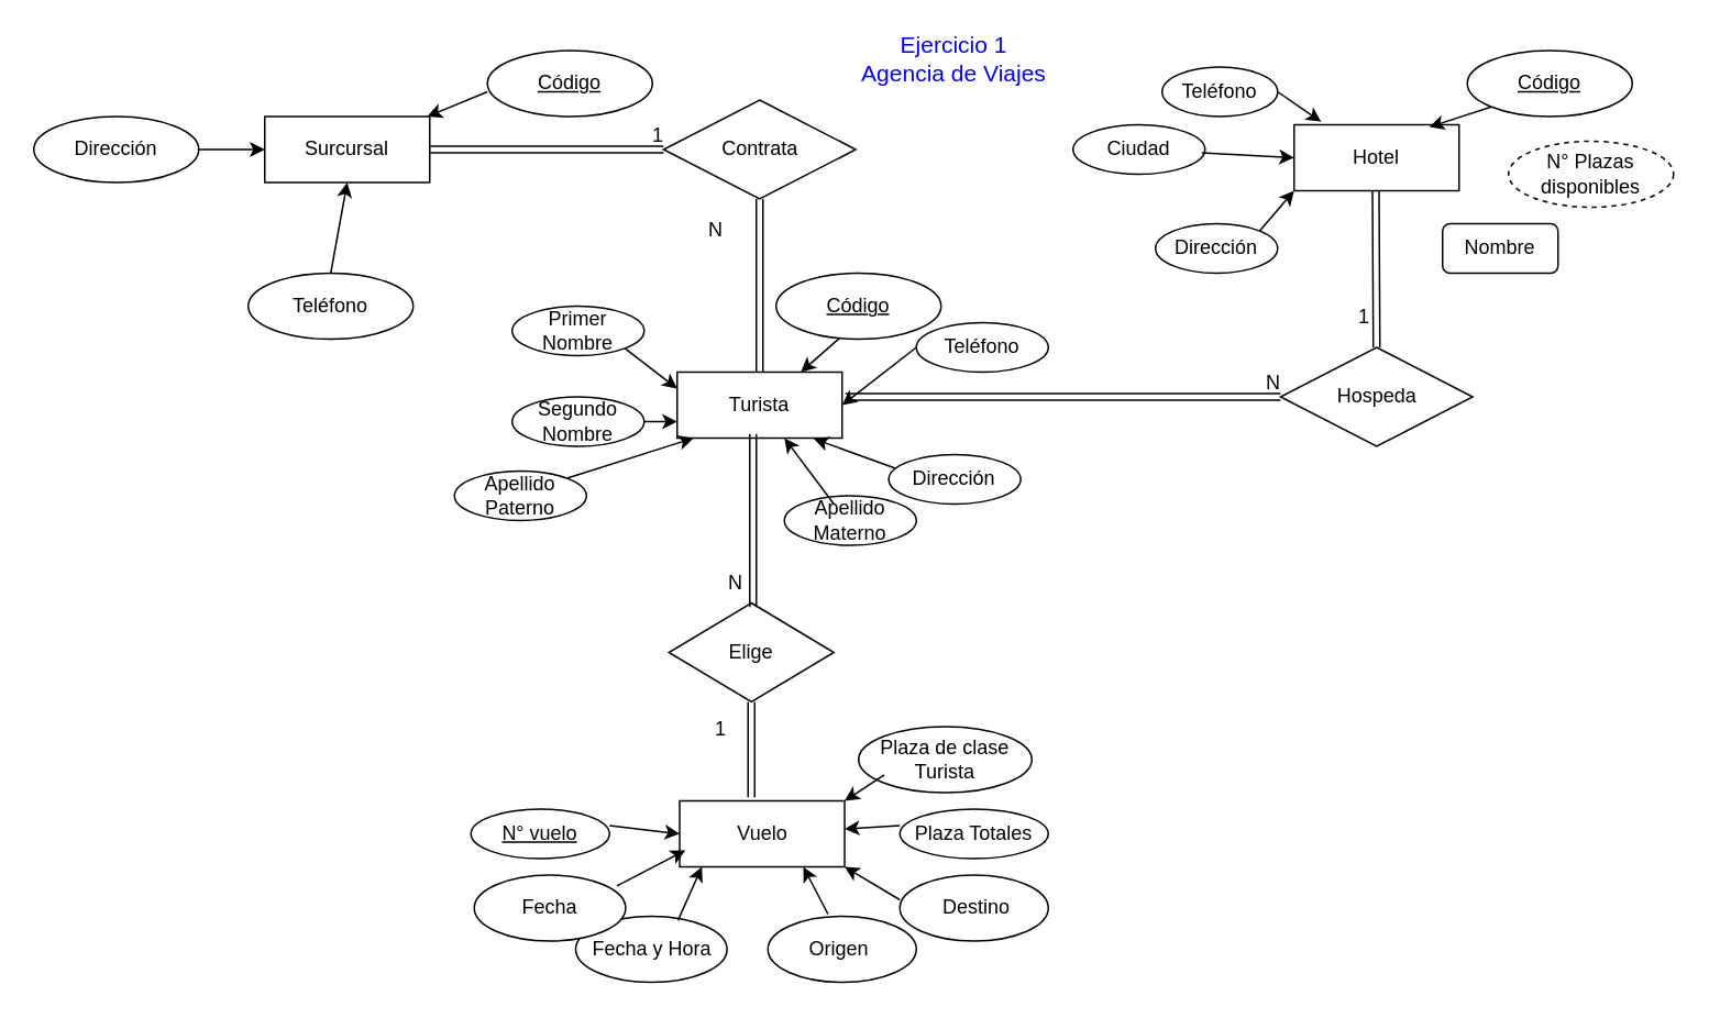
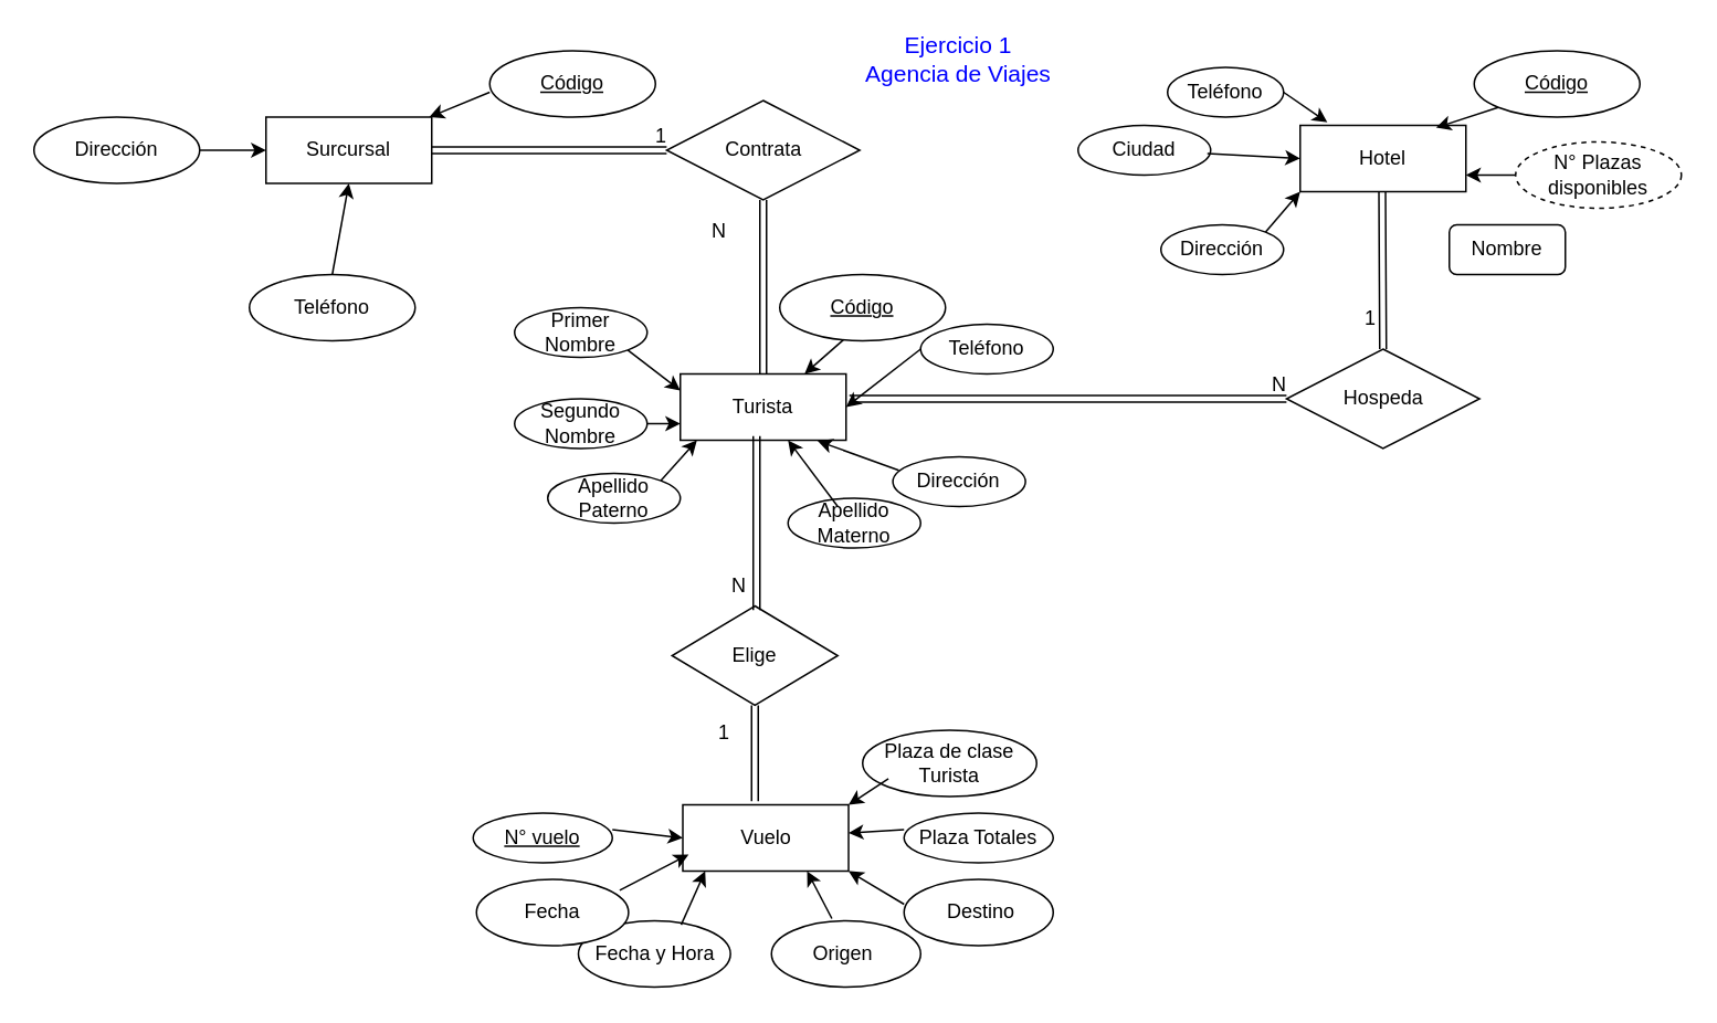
  <mxCell id="0" />
  <mxCell id="1" parent="0" />
  <mxCell id="2" value="Surcursal" style="whiteSpace=wrap;html=1;align=center;" parent="1" vertex="1"><mxGeometry x="160" y="70" width="100" height="40" as="geometry" /></mxCell>
  <mxCell id="3" value="Hotel" style="whiteSpace=wrap;html=1;align=center;" parent="1" vertex="1"><mxGeometry x="784" y="75" width="100" height="40" as="geometry" /></mxCell>
  <mxCell id="4" value="Vuelo" style="whiteSpace=wrap;html=1;align=center;" parent="1" vertex="1"><mxGeometry x="411.5" y="485" width="100" height="40" as="geometry" /></mxCell>
  <mxCell id="5" value="Dirección" style="ellipse;whiteSpace=wrap;html=1;align=center;" parent="1" vertex="1"><mxGeometry y="70" width="100" height="40" as="geometry" x="20" /></mxCell>
  <mxCell id="6" value="" style="endArrow=classic;html=1;rounded=0;exitX=0;exitY=0.5;exitDx=0;exitDy=0;" parent="1" target="2" edge="1"><mxGeometry width="50" height="50" relative="1" as="geometry"><mxPoint x="295" y="55" as="sourcePoint" /><mxPoint x="300" y="92.2" as="targetPoint" /><Array as="points" /></mxGeometry></mxCell>
  <mxCell id="7" value="" style="endArrow=classic;html=1;rounded=0;entryX=0;entryY=0.5;entryDx=0;entryDy=0;" parent="1" target="2" edge="1"><mxGeometry width="50" height="50" relative="1" as="geometry"><mxPoint x="120" y="90" as="sourcePoint" /><mxPoint x="190" y="140" as="targetPoint" /></mxGeometry></mxCell>
  <mxCell id="8" value="Contrata" style="shape=rhombus;perimeter=rhombusPerimeter;whiteSpace=wrap;html=1;align=center;" parent="1" vertex="1"><mxGeometry x="401.75" y="60" width="116.5" height="60" as="geometry" /></mxCell>
  <mxCell id="9" value="Dirección" style="ellipse;whiteSpace=wrap;html=1;align=center;" parent="1" vertex="1"><mxGeometry x="700" y="135" width="74" height="30" as="geometry" /></mxCell>
  <mxCell id="10" value="Teléfono" style="ellipse;whiteSpace=wrap;html=1;align=center;" parent="1" vertex="1"><mxGeometry x="704" y="40" width="70" height="30" as="geometry" /></mxCell>
  <mxCell id="11" value="Nombre" style="whiteSpace=wrap;html=1;align=center;rounded=1;" parent="1" vertex="1"><mxGeometry x="874" y="135" width="70" height="30" as="geometry" /></mxCell>
  <mxCell id="12" value="" style="endArrow=classic;html=1;rounded=0;exitX=1;exitY=0;exitDx=0;exitDy=0;entryX=0;entryY=1;entryDx=0;entryDy=0;" parent="1" source="9" target="3" edge="1"><mxGeometry width="50" height="50" relative="1" as="geometry"><mxPoint x="694" y="145" as="sourcePoint" /><mxPoint x="744" y="95" as="targetPoint" /></mxGeometry></mxCell>
  <mxCell id="13" value="" style="endArrow=classic;html=1;rounded=0;exitX=1;exitY=0.5;exitDx=0;exitDy=0;entryX=0.164;entryY=-0.045;entryDx=0;entryDy=0;entryPerimeter=0;" parent="1" source="10" target="3" edge="1"><mxGeometry width="50" height="50" relative="1" as="geometry"><mxPoint x="773.995" y="124.998" as="sourcePoint" /><mxPoint x="774" y="115" as="targetPoint" /></mxGeometry></mxCell>
  <mxCell id="14" value="Elige" style="shape=rhombus;perimeter=rhombusPerimeter;whiteSpace=wrap;html=1;align=center;" parent="1" vertex="1"><mxGeometry x="405" y="365" width="100" height="60" as="geometry" /></mxCell>
  <mxCell id="15" value="Fecha y Hora" style="ellipse;whiteSpace=wrap;html=1;align=center;" parent="1" vertex="1"><mxGeometry x="348.5" y="555" width="91.75" height="40" as="geometry" /></mxCell>
  <mxCell id="16" value="Origen&amp;nbsp;" style="ellipse;whiteSpace=wrap;html=1;align=center;" parent="1" vertex="1"><mxGeometry x="465" y="555" width="90" height="40" as="geometry" /></mxCell>
  <mxCell id="17" value="Plaza Totales" style="ellipse;whiteSpace=wrap;html=1;align=center;" parent="1" vertex="1"><mxGeometry x="545" y="490" width="90" height="30" as="geometry" /></mxCell>
  <mxCell id="18" value="" style="endArrow=classic;html=1;rounded=0;entryX=0;entryY=0.5;entryDx=0;entryDy=0;exitX=1;exitY=0.5;exitDx=0;exitDy=0;" parent="1" target="4" edge="1"><mxGeometry width="50" height="50" relative="1" as="geometry"><mxPoint x="369" y="500" as="sourcePoint" /><mxPoint x="418.5" y="385" as="targetPoint" /></mxGeometry></mxCell>
  <mxCell id="19" value="" style="endArrow=classic;html=1;rounded=0;exitX=0.676;exitY=0.06;exitDx=0;exitDy=0;exitPerimeter=0;" parent="1" source="15" edge="1"><mxGeometry width="50" height="50" relative="1" as="geometry"><mxPoint x="418.5" y="505" as="sourcePoint" /><mxPoint x="425" y="525" as="targetPoint" /></mxGeometry></mxCell>
  <mxCell id="20" value="" style="endArrow=classic;html=1;rounded=0;exitX=0.405;exitY=-0.033;exitDx=0;exitDy=0;entryX=0.75;entryY=1;entryDx=0;entryDy=0;exitPerimeter=0;" parent="1" source="16" target="4" edge="1"><mxGeometry width="50" height="50" relative="1" as="geometry"><mxPoint x="484.5" y="495" as="sourcePoint" /><mxPoint x="485" y="475" as="targetPoint" /></mxGeometry></mxCell>
  <mxCell id="21" value="" style="endArrow=classic;html=1;rounded=0;exitX=0;exitY=0.5;exitDx=0;exitDy=0;" parent="1" target="4" edge="1"><mxGeometry width="50" height="50" relative="1" as="geometry"><mxPoint x="545" y="500" as="sourcePoint" /><mxPoint x="615" y="455" as="targetPoint" /></mxGeometry></mxCell>
  <mxCell id="22" value="Teléfono" style="ellipse;whiteSpace=wrap;html=1;align=center;" parent="1" vertex="1"><mxGeometry x="150" y="165" width="100" height="40" as="geometry" /></mxCell>
  <mxCell id="23" value="" style="endArrow=classic;html=1;rounded=0;exitX=0.5;exitY=0;exitDx=0;exitDy=0;entryX=0.5;entryY=1;entryDx=0;entryDy=0;" parent="1" source="22" target="2" edge="1"><mxGeometry width="50" height="50" relative="1" as="geometry"><mxPoint x="210" y="190" as="sourcePoint" /><mxPoint x="230" y="110" as="targetPoint" /></mxGeometry></mxCell>
  <mxCell id="24" value="Ciudad" style="ellipse;whiteSpace=wrap;html=1;align=center;" parent="1" vertex="1"><mxGeometry x="650" y="75" width="80" height="30" as="geometry" /></mxCell>
  <mxCell id="25" style="edgeStyle=orthogonalEdgeStyle;rounded=0;orthogonalLoop=1;jettySize=auto;html=1;exitX=0.5;exitY=1;exitDx=0;exitDy=0;" parent="1" edge="1"><mxGeometry relative="1" as="geometry"><mxPoint x="919" y="60" as="sourcePoint" /><mxPoint x="919" y="60" as="targetPoint" /></mxGeometry></mxCell>
  <mxCell id="26" value="" style="endArrow=classic;html=1;rounded=0;entryX=0;entryY=0.5;entryDx=0;entryDy=0;" parent="1" target="3" edge="1"><mxGeometry width="50" height="50" relative="1" as="geometry"><mxPoint x="728" y="92" as="sourcePoint" /><mxPoint x="754" y="125" as="targetPoint" /></mxGeometry></mxCell>
  <mxCell id="27" value="" style="endArrow=classic;html=1;rounded=0;entryX=0.82;entryY=0.035;entryDx=0;entryDy=0;entryPerimeter=0;" parent="1" target="3" edge="1"><mxGeometry width="50" height="50" relative="1" as="geometry"><mxPoint x="904" y="64" as="sourcePoint" /><mxPoint x="854" y="115" as="targetPoint" /></mxGeometry></mxCell>
  <mxCell id="28" value="Plaza de clase Turista" style="ellipse;whiteSpace=wrap;html=1;align=center;" parent="1" vertex="1"><mxGeometry x="520" y="440" width="105" height="40" as="geometry" /></mxCell>
  <mxCell id="29" value="" style="endArrow=classic;html=1;rounded=0;exitX=0;exitY=1;exitDx=0;exitDy=0;entryX=1;entryY=0;entryDx=0;entryDy=0;" parent="1" target="4" edge="1"><mxGeometry width="50" height="50" relative="1" as="geometry"><mxPoint x="535.555" y="469.21" as="sourcePoint" /><mxPoint x="483.25" y="527.632" as="targetPoint" /></mxGeometry></mxCell>
  <mxCell id="30" value="" style="shape=link;html=1;rounded=0;exitX=0.5;exitY=1;exitDx=0;exitDy=0;" parent="1" source="8" target="48" edge="1"><mxGeometry relative="1" as="geometry"><mxPoint x="450" y="140" as="sourcePoint" /><mxPoint x="469" y="300" as="targetPoint" /></mxGeometry></mxCell>
  <mxCell id="31" value="N" style="resizable=0;html=1;align=right;verticalAlign=bottom;" parent="30" connectable="0" vertex="1"><mxGeometry x="1" relative="1" as="geometry"><mxPoint x="-22" y="-78" as="offset" /></mxGeometry></mxCell>
  <mxCell id="32" value="" style="shape=link;html=1;rounded=0;entryX=0;entryY=0.5;entryDx=0;entryDy=0;exitX=1;exitY=0.5;exitDx=0;exitDy=0;" parent="1" source="2" target="8" edge="1"><mxGeometry relative="1" as="geometry"><mxPoint x="270" y="90" as="sourcePoint" /><mxPoint x="430" y="90" as="targetPoint" /></mxGeometry></mxCell>
  <mxCell id="33" value="1" style="resizable=0;html=1;align=right;verticalAlign=bottom;" parent="32" connectable="0" vertex="1"><mxGeometry x="1" relative="1" as="geometry" /></mxCell>
  <mxCell id="34" value="" style="shape=link;html=1;rounded=0;entryX=0.435;entryY=-0.055;entryDx=0;entryDy=0;exitX=0.5;exitY=1;exitDx=0;exitDy=0;entryPerimeter=0;" parent="1" source="14" target="4" edge="1"><mxGeometry relative="1" as="geometry"><mxPoint x="365" y="445" as="sourcePoint" /><mxPoint x="525" y="445" as="targetPoint" /></mxGeometry></mxCell>
  <mxCell id="35" value="1" style="resizable=0;html=1;align=right;verticalAlign=bottom;" parent="34" connectable="0" vertex="1"><mxGeometry x="1" relative="1" as="geometry"><mxPoint x="-15" y="-33" as="offset" /></mxGeometry></mxCell>
  <mxCell id="36" value="&lt;font style=&quot;font-size: 14px&quot; color=&quot;#0000ff&quot;&gt;Ejercicio 1&lt;br&gt;Agencia de Viajes&lt;br&gt;&lt;/font&gt;" style="text;html=1;strokeColor=none;fillColor=none;align=center;verticalAlign=middle;whiteSpace=wrap;rounded=0;" parent="1" vertex="1"><mxGeometry x="518.25" y="20" width="120" height="30" as="geometry" /></mxCell>
  <mxCell id="37" value="" style="shape=link;html=1;rounded=0;entryX=0.5;entryY=0;entryDx=0;entryDy=0;" parent="1" target="65" edge="1"><mxGeometry relative="1" as="geometry"><mxPoint x="833.5" y="115" as="sourcePoint" /><mxPoint x="833.5" y="185" as="targetPoint" /></mxGeometry></mxCell>
  <mxCell id="38" value="1" style="resizable=0;html=1;align=right;verticalAlign=bottom;" parent="37" connectable="0" vertex="1"><mxGeometry x="1" relative="1" as="geometry"><mxPoint x="-4" y="-10" as="offset" /></mxGeometry></mxCell>
  <mxCell id="39" value="Código" style="ellipse;whiteSpace=wrap;html=1;align=center;fontStyle=4;" vertex="1" parent="1"><mxGeometry x="295" y="30" width="100" height="40" as="geometry" /></mxCell>
  <mxCell id="40" value="Código" style="ellipse;whiteSpace=wrap;html=1;align=center;fontStyle=4;" vertex="1" parent="1"><mxGeometry x="889" y="29.997" width="100" height="40" as="geometry" /></mxCell>
+ <mxCell id="41" style="edgeStyle=orthogonalEdgeStyle;rounded=0;orthogonalLoop=1;jettySize=auto;html=1;exitX=0;exitY=0.5;exitDx=0;exitDy=0;entryX=1;entryY=0.75;entryDx=0;entryDy=0;" edge="1" parent="1" source="42" target="3"><mxGeometry relative="1" as="geometry" /></mxCell>
  <mxCell id="42" value="N° Plazas disponibles" style="ellipse;whiteSpace=wrap;html=1;align=center;dashed=1;" vertex="1" parent="1"><mxGeometry x="914" y="85" width="100" height="40" as="geometry" /></mxCell>
  <mxCell id="43" value="N° vuelo" style="ellipse;whiteSpace=wrap;html=1;align=center;fontStyle=4;" vertex="1" parent="1"><mxGeometry x="285" y="490" width="84" height="30" as="geometry" /></mxCell>
  <mxCell id="44" value="&amp;nbsp;Destino" style="ellipse;whiteSpace=wrap;html=1;align=center;" vertex="1" parent="1"><mxGeometry x="545" y="530" width="90" height="40" as="geometry" /></mxCell>
  <mxCell id="45" value="" style="endArrow=classic;html=1;rounded=0;exitX=0;exitY=0.5;exitDx=0;exitDy=0;entryX=1;entryY=1;entryDx=0;entryDy=0;" edge="1" parent="1" target="4"><mxGeometry width="50" height="50" relative="1" as="geometry"><mxPoint x="545" y="545" as="sourcePoint" /><mxPoint x="496.5" y="535" as="targetPoint" /></mxGeometry></mxCell>
  <mxCell id="46" value="Fecha" style="ellipse;whiteSpace=wrap;html=1;align=center;" vertex="1" parent="1"><mxGeometry x="287" y="530" width="91.75" height="40" as="geometry" /></mxCell>
  <mxCell id="47" value="" style="endArrow=classic;html=1;rounded=0;exitX=0.942;exitY=0.29;exitDx=0;exitDy=0;exitPerimeter=0;" edge="1" parent="1"><mxGeometry width="50" height="50" relative="1" as="geometry"><mxPoint x="373.428" y="536.6" as="sourcePoint" /><mxPoint x="415" y="515" as="targetPoint" /></mxGeometry></mxCell>
  <mxCell id="48" value="Turista" style="whiteSpace=wrap;html=1;align=center;" vertex="1" parent="1"><mxGeometry x="410" y="225" width="100" height="40" as="geometry" /></mxCell>
  <mxCell id="49" value="Primer Nombre" style="ellipse;whiteSpace=wrap;html=1;align=center;" vertex="1" parent="1"><mxGeometry x="310" y="185" width="80" height="30" as="geometry" /></mxCell>
  <mxCell id="50" value="Código" style="ellipse;whiteSpace=wrap;html=1;align=center;fontStyle=4;" vertex="1" parent="1"><mxGeometry x="470" y="165" width="100" height="40" as="geometry" /></mxCell>
  <mxCell id="51" value="" style="endArrow=classic;html=1;rounded=0;exitX=1;exitY=1;exitDx=0;exitDy=0;" edge="1" parent="1" source="49"><mxGeometry width="50" height="50" relative="1" as="geometry"><mxPoint x="363.5" y="225" as="sourcePoint" /><mxPoint x="410" y="235" as="targetPoint" /></mxGeometry></mxCell>
  <mxCell id="52" value="Segundo Nombre" style="ellipse;whiteSpace=wrap;html=1;align=center;" vertex="1" parent="1"><mxGeometry x="310" y="240" width="80" height="30" as="geometry" /></mxCell>
- <mxCell id="53" value="Apellido Paterno" style="ellipse;whiteSpace=wrap;html=1;align=center;" vertex="1" parent="1"><mxGeometry x="275" y="285" width="80" height="30" as="geometry" /></mxCell>
+ <mxCell id="53" value="Apellido Paterno" style="ellipse;whiteSpace=wrap;html=1;align=center;" vertex="1" parent="1"><mxGeometry x="330" y="285" width="80" height="30" as="geometry" /></mxCell>
  <mxCell id="54" value="Apellido Materno" style="ellipse;whiteSpace=wrap;html=1;align=center;" vertex="1" parent="1"><mxGeometry x="475" y="300" width="80" height="30" as="geometry" /></mxCell>
  <mxCell id="55" value="" style="endArrow=classic;html=1;rounded=0;exitX=1;exitY=0.5;exitDx=0;exitDy=0;entryX=0;entryY=0.75;entryDx=0;entryDy=0;" edge="1" parent="1" source="52" target="48"><mxGeometry width="50" height="50" relative="1" as="geometry"><mxPoint x="388.284" y="220.607" as="sourcePoint" /><mxPoint x="420" y="245" as="targetPoint" /></mxGeometry></mxCell>
  <mxCell id="56" value="" style="endArrow=classic;html=1;rounded=0;exitX=1;exitY=0;exitDx=0;exitDy=0;" edge="1" parent="1" source="53"><mxGeometry width="50" height="50" relative="1" as="geometry"><mxPoint x="400" y="265" as="sourcePoint" /><mxPoint x="420" y="265" as="targetPoint" /></mxGeometry></mxCell>
  <mxCell id="57" value="" style="endArrow=classic;html=1;rounded=0;exitX=0.375;exitY=0.167;exitDx=0;exitDy=0;exitPerimeter=0;" edge="1" parent="1" source="54" target="48"><mxGeometry width="50" height="50" relative="1" as="geometry"><mxPoint x="450" y="290" as="sourcePoint" /><mxPoint x="430" y="275" as="targetPoint" /></mxGeometry></mxCell>
  <mxCell id="58" value="" style="endArrow=classic;html=1;rounded=0;exitX=0.384;exitY=0.985;exitDx=0;exitDy=0;exitPerimeter=0;entryX=0.75;entryY=0;entryDx=0;entryDy=0;" edge="1" parent="1" source="50" target="48"><mxGeometry width="50" height="50" relative="1" as="geometry"><mxPoint x="388.284" y="220.607" as="sourcePoint" /><mxPoint x="420" y="245" as="targetPoint" /></mxGeometry></mxCell>
  <mxCell id="59" value="Dirección" style="ellipse;whiteSpace=wrap;html=1;align=center;" vertex="1" parent="1"><mxGeometry x="538.25" y="275" width="80" height="30" as="geometry" /></mxCell>
  <mxCell id="60" value="Teléfono" style="ellipse;whiteSpace=wrap;html=1;align=center;" vertex="1" parent="1"><mxGeometry x="555" y="195" width="80" height="30" as="geometry" /></mxCell>
  <mxCell id="61" value="" style="endArrow=classic;html=1;rounded=0;exitX=0;exitY=0.5;exitDx=0;exitDy=0;entryX=1;entryY=0.5;entryDx=0;entryDy=0;" edge="1" parent="1" source="60" target="48"><mxGeometry width="50" height="50" relative="1" as="geometry"><mxPoint x="478" y="216.2" as="sourcePoint" /><mxPoint x="470" y="235" as="targetPoint" /></mxGeometry></mxCell>
  <mxCell id="62" value="" style="endArrow=classic;html=1;rounded=0;exitX=0.045;exitY=0.273;exitDx=0;exitDy=0;entryX=0.828;entryY=1.01;entryDx=0;entryDy=0;entryPerimeter=0;exitPerimeter=0;" edge="1" parent="1" source="59" target="48"><mxGeometry width="50" height="50" relative="1" as="geometry"><mxPoint x="540" y="255" as="sourcePoint" /><mxPoint x="520" y="255" as="targetPoint" /></mxGeometry></mxCell>
  <mxCell id="63" value="" style="shape=link;html=1;rounded=0;exitX=0.5;exitY=1;exitDx=0;exitDy=0;" edge="1" parent="1"><mxGeometry relative="1" as="geometry"><mxPoint x="456" y="262.5" as="sourcePoint" /><mxPoint x="456" y="367.5" as="targetPoint" /></mxGeometry></mxCell>
  <mxCell id="64" value="N" style="resizable=0;html=1;align=right;verticalAlign=bottom;" connectable="0" vertex="1" parent="63"><mxGeometry x="1" relative="1" as="geometry"><mxPoint x="-6" y="-7" as="offset" /></mxGeometry></mxCell>
  <mxCell id="65" value="Hospeda" style="shape=rhombus;perimeter=rhombusPerimeter;whiteSpace=wrap;html=1;align=center;" vertex="1" parent="1"><mxGeometry x="775.75" y="210" width="116.5" height="60" as="geometry" /></mxCell>
  <mxCell id="66" value="" style="shape=link;html=1;rounded=0;entryX=0;entryY=0.5;entryDx=0;entryDy=0;" edge="1" parent="1" target="65"><mxGeometry relative="1" as="geometry"><mxPoint x="512" y="240" as="sourcePoint" /><mxPoint x="653.25" y="244.5" as="targetPoint" /></mxGeometry></mxCell>
  <mxCell id="67" value="N" style="resizable=0;html=1;align=right;verticalAlign=bottom;" connectable="0" vertex="1" parent="66"><mxGeometry x="1" relative="1" as="geometry" /></mxCell>
